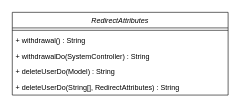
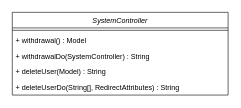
  <mxCell id="0" />
  <mxCell id="1" parent="0" />
- <mxCell id="2" value="RedirectAttributes" style="swimlane;fontStyle=2;align=center;verticalAlign=top;childLayout=stackLayout;horizontal=1;startSize=26;horizontalStack=0;resizeParent=1;resizeLast=0;collapsible=1;marginBottom=0;rounded=0;shadow=0;strokeWidth=1;" vertex="1" parent="1"><mxGeometry x="20" y="20" width="360" height="138" as="geometry"><mxRectangle x="230" y="140" width="160" height="26" as="alternateBounds" /></mxGeometry></mxCell>
+ <mxCell id="2" value="SystemController" style="swimlane;fontStyle=2;align=center;verticalAlign=top;childLayout=stackLayout;horizontal=1;startSize=26;horizontalStack=0;resizeParent=1;resizeLast=0;collapsible=1;marginBottom=0;rounded=0;shadow=0;strokeWidth=1;" vertex="1" parent="1"><mxGeometry x="20" y="20" width="360" height="138" as="geometry"><mxRectangle x="230" y="140" width="160" height="26" as="alternateBounds" /></mxGeometry></mxCell>
  <mxCell id="3" value="" style="line;html=1;strokeWidth=1;align=left;verticalAlign=middle;spacingTop=-1;spacingLeft=3;spacingRight=3;rotatable=0;labelPosition=right;points=[];portConstraint=eastwest;" vertex="1" parent="2"><mxGeometry y="26" width="360" height="8" as="geometry" /></mxCell>
- <mxCell id="4" value="+ withdrawal() : String" style="text;align=left;verticalAlign=top;spacingLeft=4;spacingRight=4;overflow=hidden;rotatable=0;points=[[0,0.5],[1,0.5]];portConstraint=eastwest;" vertex="1" parent="2"><mxGeometry y="34" width="360" height="26" as="geometry" /></mxCell>
+ <mxCell id="4" value="+ withdrawal() : Model" style="text;align=left;verticalAlign=top;spacingLeft=4;spacingRight=4;overflow=hidden;rotatable=0;points=[[0,0.5],[1,0.5]];portConstraint=eastwest;" vertex="1" parent="2"><mxGeometry y="34" width="360" height="26" as="geometry" /></mxCell>
  <mxCell id="5" value="+ withdrawalDo(SystemController) : String" style="text;align=left;verticalAlign=top;spacingLeft=4;spacingRight=4;overflow=hidden;rotatable=0;points=[[0,0.5],[1,0.5]];portConstraint=eastwest;" vertex="1" parent="2"><mxGeometry y="60" width="360" height="26" as="geometry" /></mxCell>
- <mxCell id="6" value="+ deleteUserDo(Model) : String" style="text;align=left;verticalAlign=top;spacingLeft=4;spacingRight=4;overflow=hidden;rotatable=0;points=[[0,0.5],[1,0.5]];portConstraint=eastwest;" vertex="1" parent="2"><mxGeometry y="86" width="360" height="26" as="geometry" /></mxCell>
+ <mxCell id="6" value="+ deleteUser(Model) : String" style="text;align=left;verticalAlign=top;spacingLeft=4;spacingRight=4;overflow=hidden;rotatable=0;points=[[0,0.5],[1,0.5]];portConstraint=eastwest;" vertex="1" parent="2"><mxGeometry y="86" width="360" height="26" as="geometry" /></mxCell>
  <mxCell id="7" value="+ deleteUserDo(String[], RedirectAttributes) : String" style="text;align=left;verticalAlign=top;spacingLeft=4;spacingRight=4;overflow=hidden;rotatable=0;points=[[0,0.5],[1,0.5]];portConstraint=eastwest;" vertex="1" parent="2"><mxGeometry y="112" width="360" height="26" as="geometry" /></mxCell>
